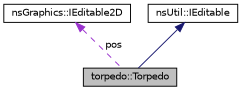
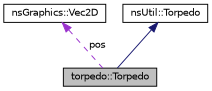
  digraph {
    node [color=black fillcolor=white fontname=Helvetica fontsize=10 shape=record style=filled]
    edge [dir=back fontname=Helvetica fontsize=10 labelfontname=Helvetica labelfontsize=10]
    n1 [fillcolor=grey75 fontcolor=black height=0.2 label="torpedo::Torpedo" width=0.4]
-   n2 [height=0.2 label="nsGraphics::IEditable2D" width=0.4]
-   n3 [height=0.2 label="nsUtil::IEditable" width=0.4]
+   n2 [height=0.2 label="nsGraphics::Vec2D" width=0.4]
+   n3 [height=0.2 label="nsUtil::Torpedo" width=0.4]
    n2 -> n1 [color=darkorchid3 label=" pos" style=dashed]
    n3 -> n1 [color=midnightblue style=solid]
  }
